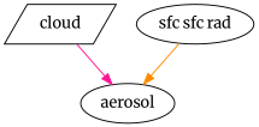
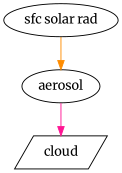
  digraph {
    fontname=Merriweather
    node [fontname=Merriweather shape=ellipse]
    edge [fontname=Merriweather]
    n1 [label=cloud shape=parallelogram]
    n2 [label=aerosol]
-   n3 [label="sfc sfc rad"]
-   n1 -> n2 [color=deeppink]
+   n3 [label="sfc solar rad"]
+   n2 -> n1 [color=deeppink]
    n3 -> n2 [color=darkorange]
  }
